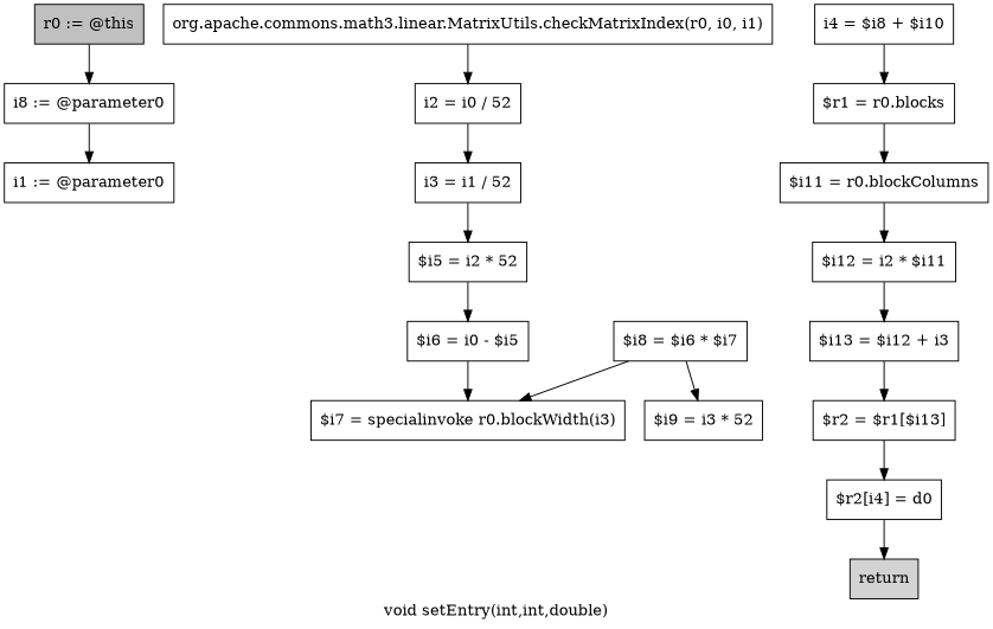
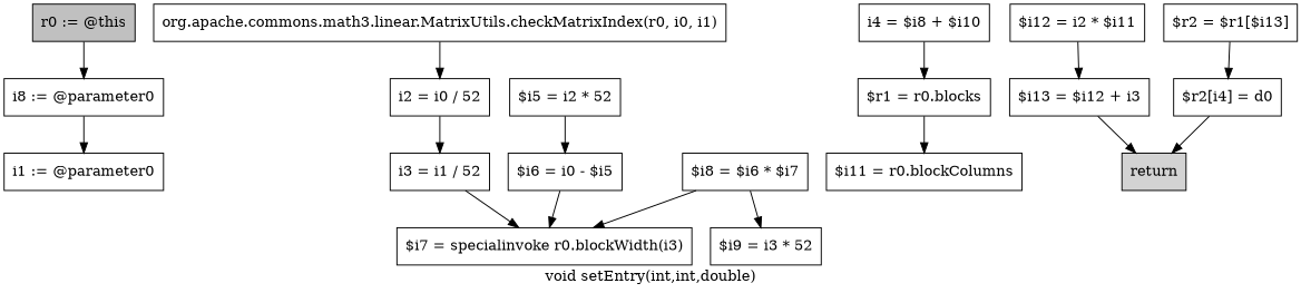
  digraph {
    label="void setEntry(int,int,double)"
    node [shape=box]
    n1 [fillcolor=gray label="r0 := @this" style=filled]
    n2 [label="i8 := @parameter0"]
    n3 [label="i1 := @parameter0"]
    n4 [label="org.apache.commons.math3.linear.MatrixUtils.checkMatrixIndex(r0, i0, i1)"]
    n5 [label="i2 = i0 / 52"]
    n6 [label="i3 = i1 / 52"]
    n7 [label="$i5 = i2 * 52"]
    n8 [label="$i6 = i0 - $i5"]
    n9 [label="$i7 = specialinvoke r0.blockWidth(i3)"]
    n10 [label="$i8 = $i6 * $i7"]
    n11 [label="$i9 = i3 * 52"]
    n12 [label="i4 = $i8 + $i10"]
    n13 [label="$r1 = r0.blocks"]
    n14 [label="$i11 = r0.blockColumns"]
    n15 [label="$i12 = i2 * $i11"]
    n16 [label="$i13 = $i12 + i3"]
    n17 [label="$r2 = $r1[$i13]"]
    n18 [label="$r2[i4] = d0"]
    n19 [fillcolor=lightgray label=return style=filled]
    n1 -> n2
    n2 -> n3
    n4 -> n5
    n5 -> n6
-   n6 -> n7
+   n6 -> n9
    n7 -> n8
    n8 -> n9
    n10 -> n9
    n10 -> n11
    n12 -> n13
    n13 -> n14
-   n14 -> n15
    n15 -> n16
-   n16 -> n17
+   n16 -> n19
    n17 -> n18
    n18 -> n19
  }
